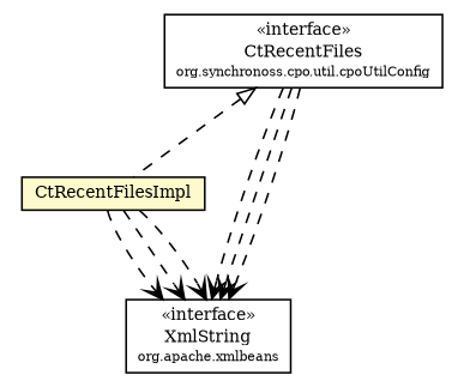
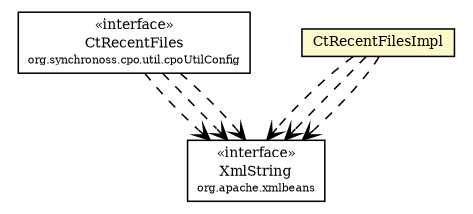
  digraph {
    fontname="DejaVu Serif"
    nodesep=0.25
    ranksep=0.5
    node [fontcolor=black fontname="DejaVu Serif" fontsize=9.0 shape=plaintext]
    edge [fontname="DejaVu Serif" fontsize=10.0 headport=p labelfontname=Helvetica labelfontsize=10 style=dashed tailport=p arrowhead=open color=black fontcolor=black]
    n1 [label=<<table title="org.synchronoss.cpo.util.cpoUtilConfig.CtRecentFiles" border="0" cellborder="1" cellspacing="0" cellpadding="2" port="p" href="../CtRecentFiles.html"> 		<tr><td><table border="0" cellspacing="0" cellpadding="1"> <tr><td align="center" balign="center"> &#171;interface&#187; </td></tr> <tr><td align="center" balign="center"> CtRecentFiles </td></tr> <tr><td align="center" balign="center"><font point-size="7.0"> org.synchronoss.cpo.util.cpoUtilConfig </font></td></tr> 		</table></td></tr> 		</table>>]
    n2 [label=<<table title="org.synchronoss.cpo.util.cpoUtilConfig.impl.CtRecentFilesImpl" border="0" cellborder="1" cellspacing="0" cellpadding="2" port="p" bgcolor="lemonChiffon" href="./CtRecentFilesImpl.html"> 		<tr><td><table border="0" cellspacing="0" cellpadding="1"> <tr><td align="center" balign="center"> CtRecentFilesImpl </td></tr> 		</table></td></tr> 		</table>>]
    n3 [label=<<table title="org.apache.xmlbeans.XmlString" border="0" cellborder="1" cellspacing="0" cellpadding="2" port="p" href="http://java.sun.com/j2se/1.4.2/docs/api/org/apache/xmlbeans/XmlString.html"> 		<tr><td><table border="0" cellspacing="0" cellpadding="1"> <tr><td align="center" balign="center"> &#171;interface&#187; </td></tr> <tr><td align="center" balign="center"> XmlString </td></tr> <tr><td align="center" balign="center"><font point-size="7.0"> org.apache.xmlbeans </font></td></tr> 		</table></td></tr> 		</table>>]
-   n1 -> n2 [arrowtail=empty dir=back fontsize=10 arrowhead="" color="" fontcolor=""]
    n1 -> n3
    n1 -> n3
    n1 -> n3
    n2 -> n3
    n2 -> n3
    n2 -> n3
  }
